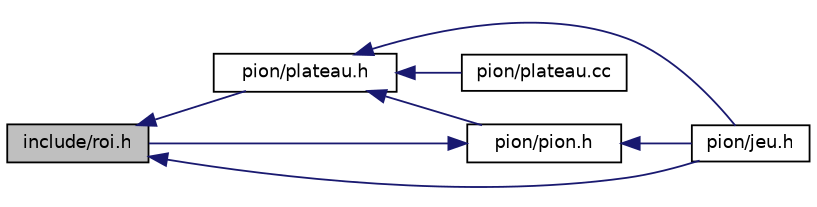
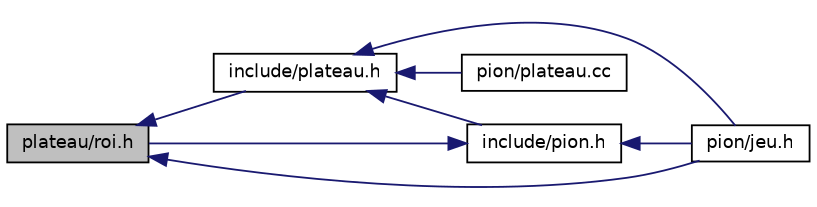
  digraph {
    rankdir=LR
    node [color=black fillcolor=white fontname=Helvetica fontsize=10 shape=record style=filled]
    edge [color=midnightblue dir=back fontname=Helvetica fontsize=10 labelfontname=Helvetica labelfontsize=10 style=solid]
-   n1 [fillcolor=grey75 fontcolor=black height=0.2 label="include/roi.h" width=0.4]
-   n2 [height=0.2 label="pion/plateau.h" width=0.4]
+   n1 [fillcolor=grey75 fontcolor=black height=0.2 label="plateau/roi.h" width=0.4]
+   n2 [height=0.2 label="include/plateau.h" width=0.4]
    n3 [height=0.2 label="pion/jeu.h" width=0.4]
-   n4 [height=0.2 label="pion/pion.h" width=0.4]
+   n4 [height=0.2 label="include/pion.h" width=0.4]
    n5 [height=0.2 label="pion/plateau.cc" width=0.4]
    n1 -> n2
    n1 -> n3
    n2 -> n3
    n2 -> n4
    n2 -> n5
    n4 -> n1
    n4 -> n3
  }
